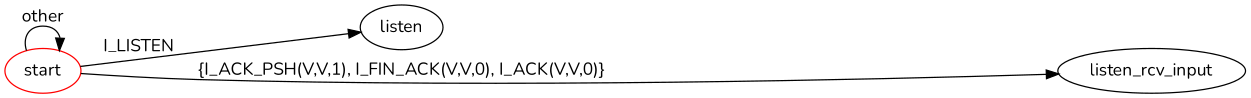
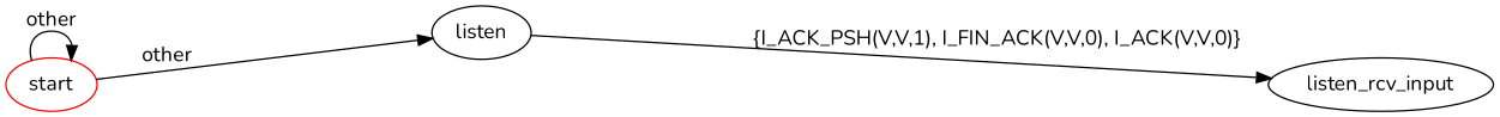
  digraph {
    fontname=Nunito
    rankdir=LR
    node [fontname=Nunito]
    edge [fontname=Nunito]
    start [color=red]
    listen
    listen_rcv_input
    start -> start [label=other]
-   start -> listen [label=I_LISTEN]
-   start -> listen_rcv_input [label="{I_ACK_PSH(V,V,1), I_FIN_ACK(V,V,0), I_ACK(V,V,0)}"]
+   start -> listen [label=other]
+   listen -> listen_rcv_input [label="{I_ACK_PSH(V,V,1), I_FIN_ACK(V,V,0), I_ACK(V,V,0)}"]
  }
